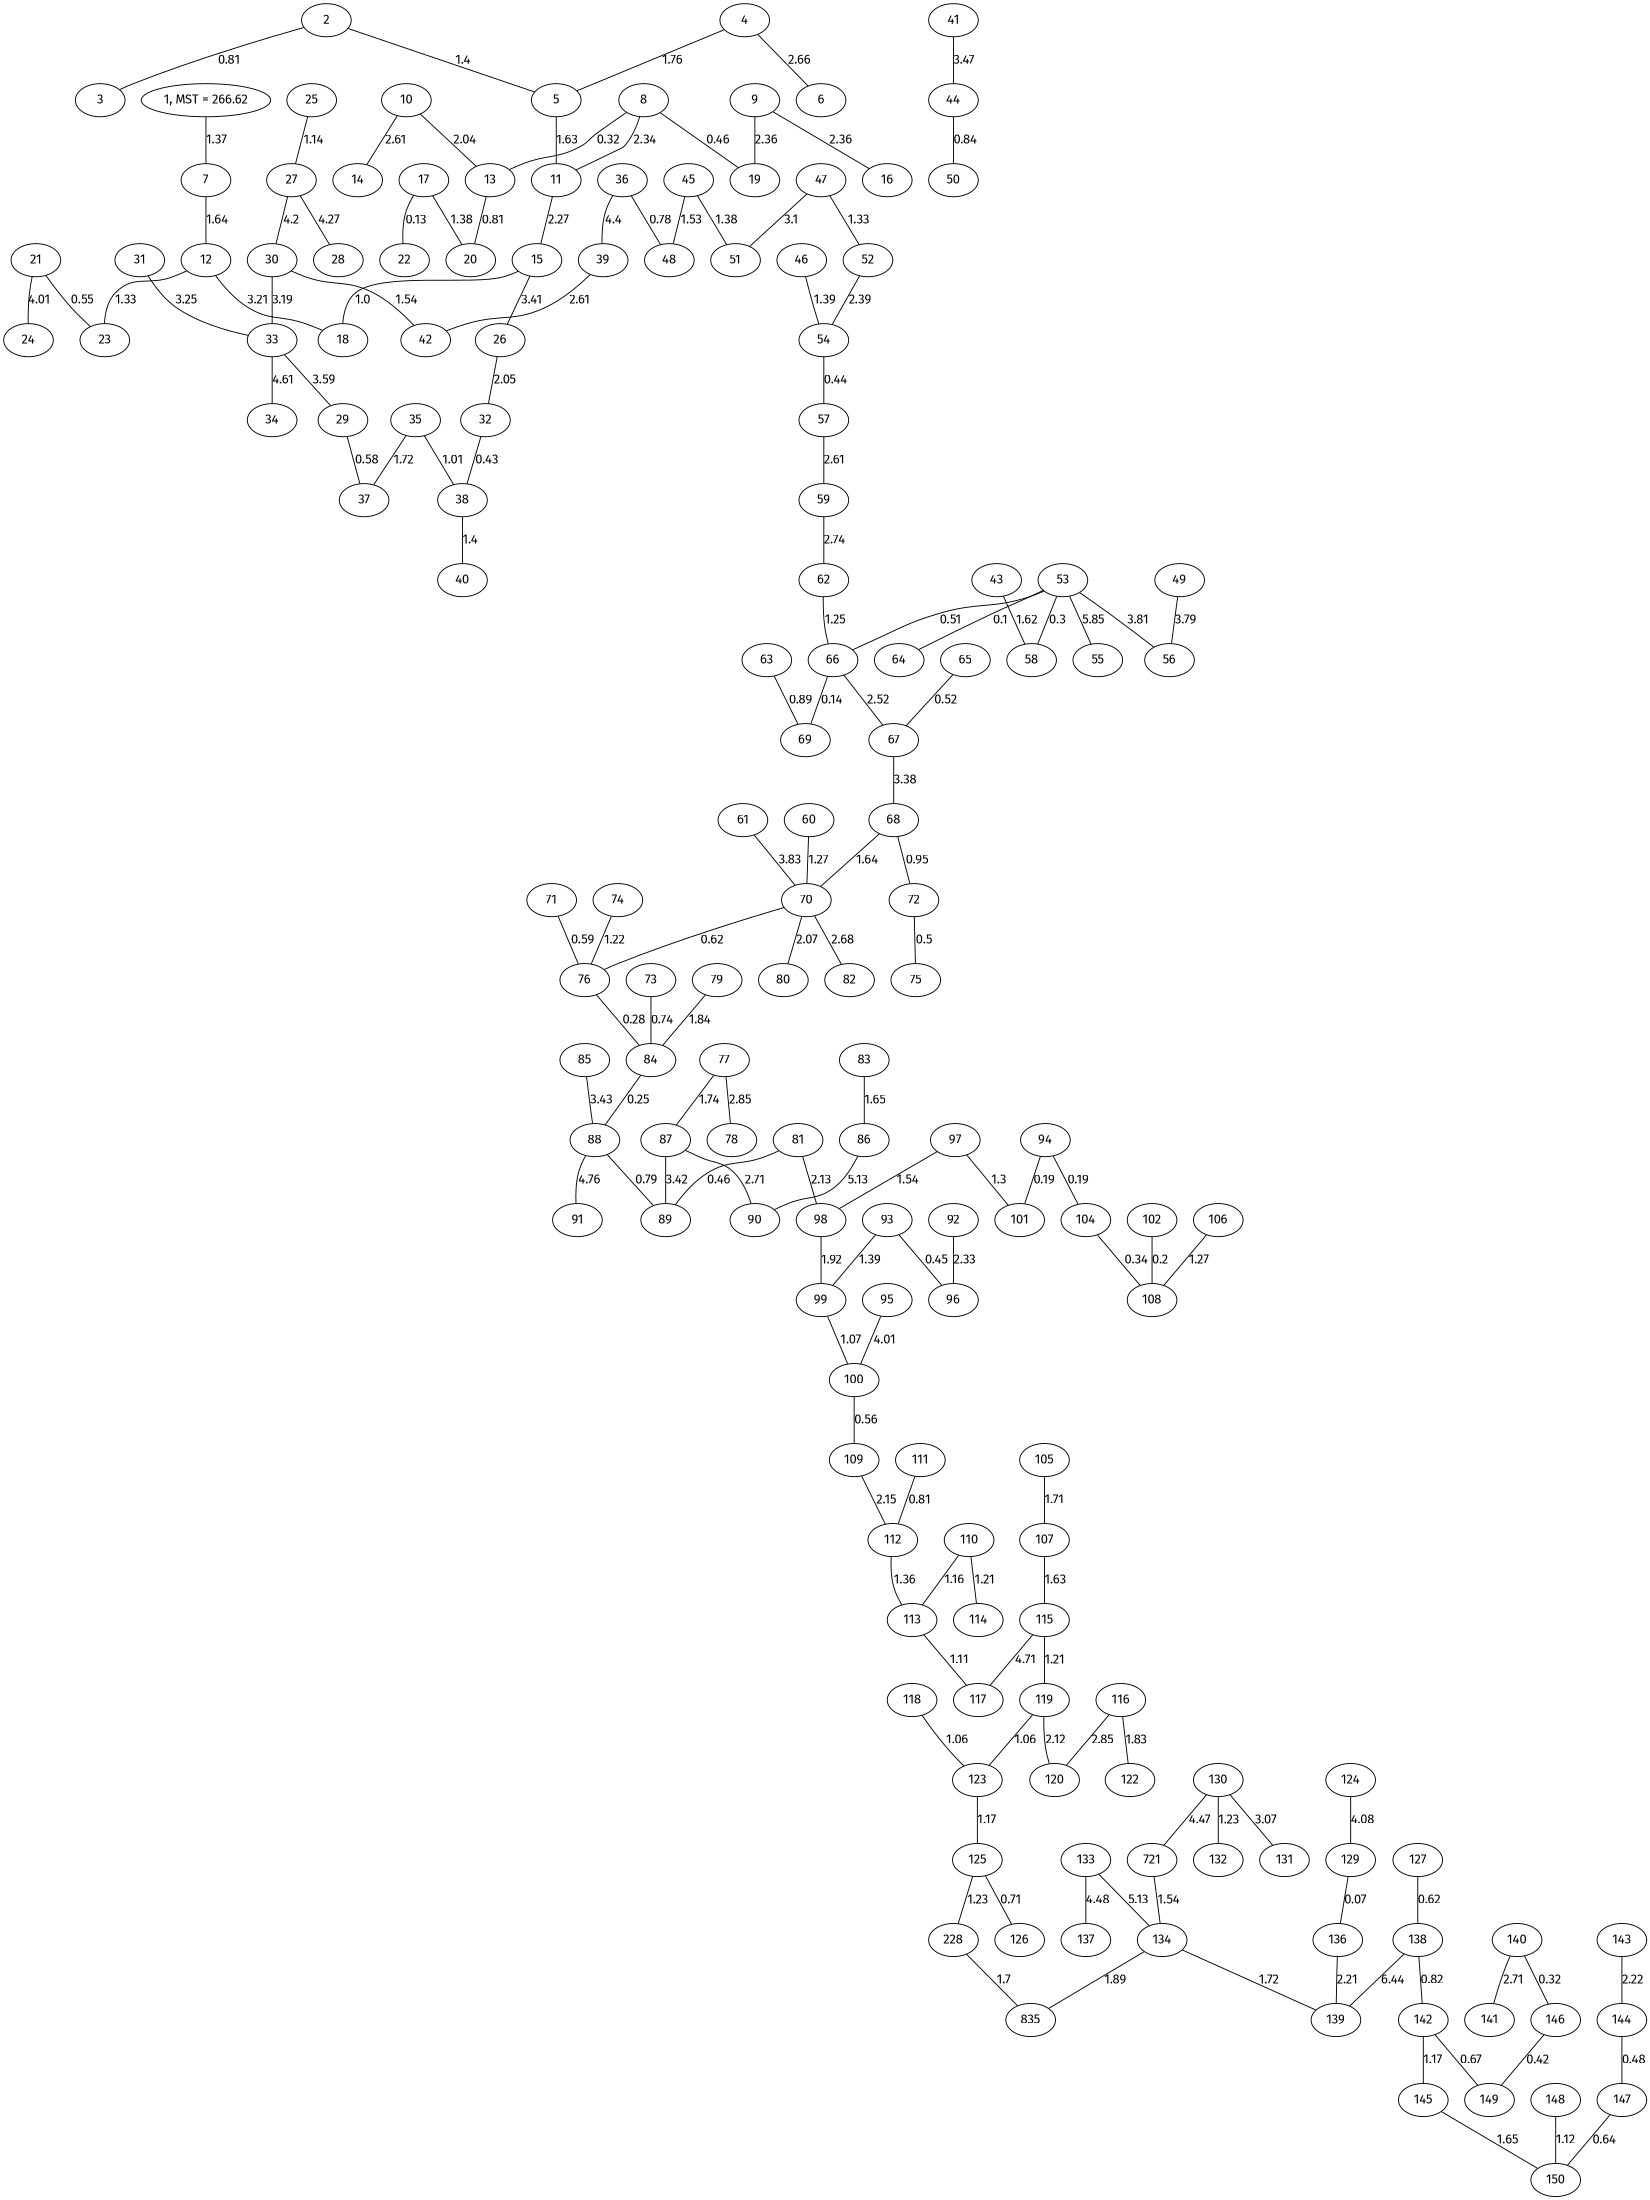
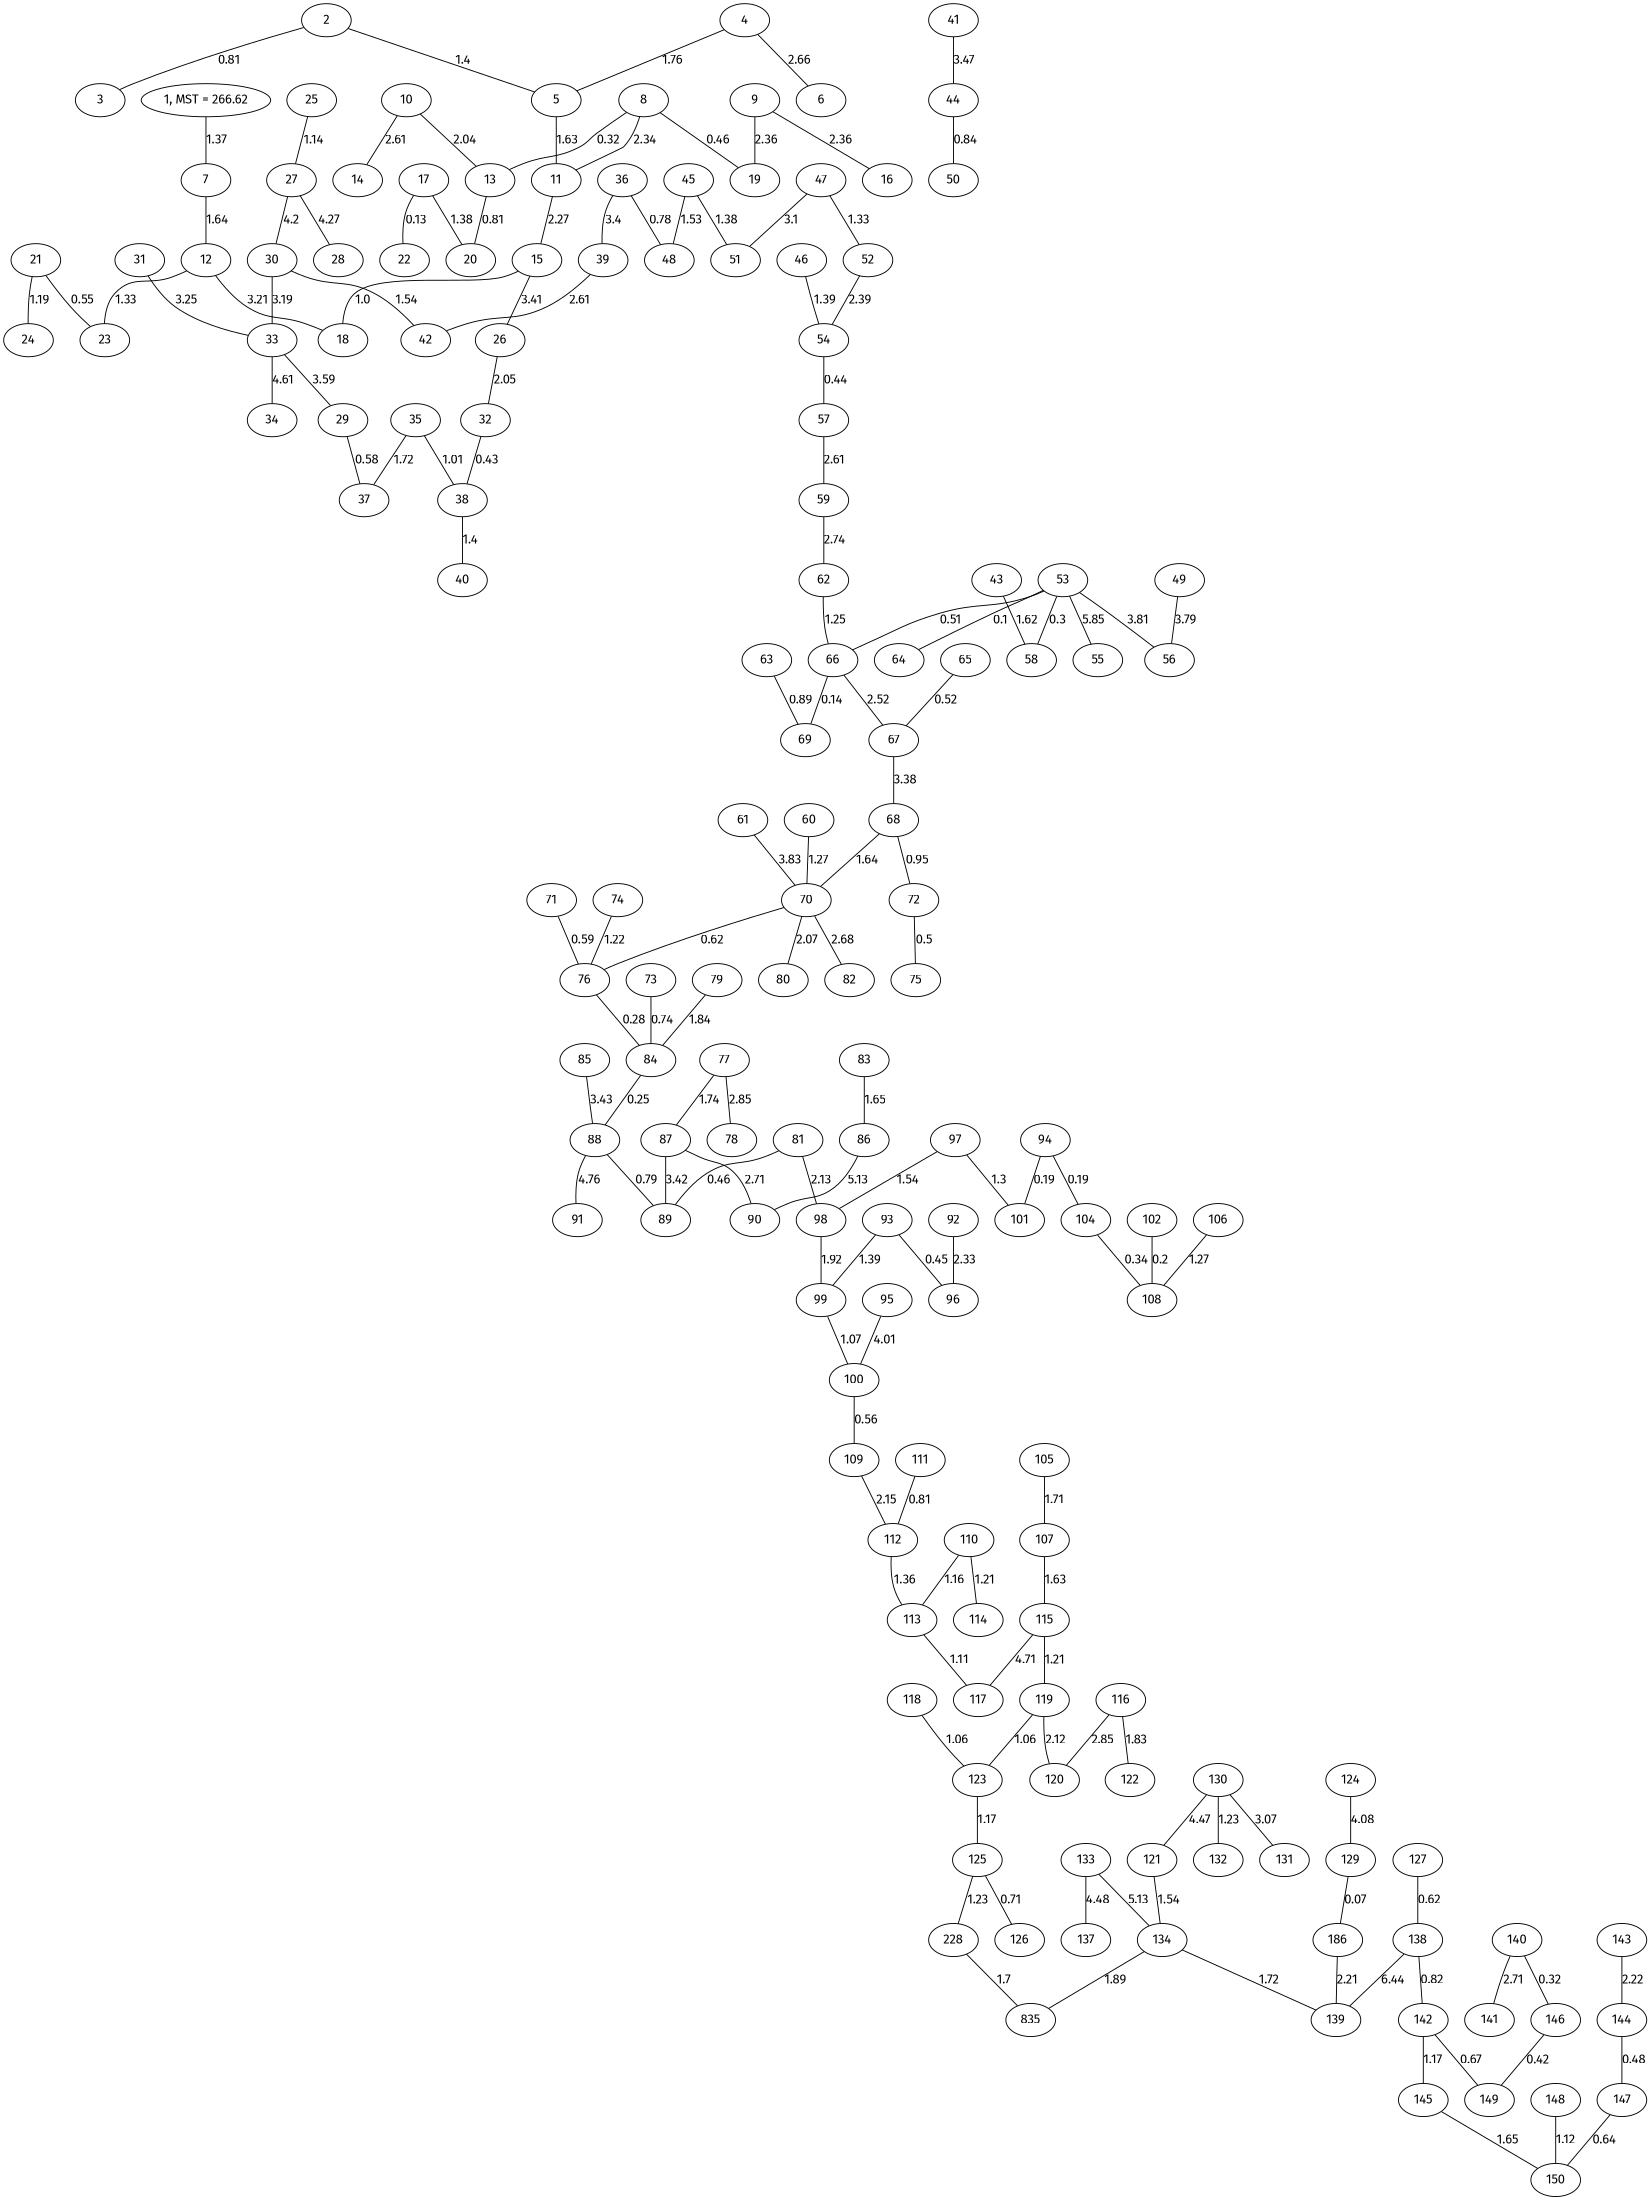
  graph {
    fontname="Fira Sans"
    node [fontname="Fira Sans"]
    edge [fontname="Fira Sans"]
    2
    5
    3
    11
    15
    4
    6
    18
    26
    n10 [label="1, MST = 266.62"]
    7
    12
    23
    10
    13
    14
    20
    8
    19
    17
    22
    21
    24
    25
    27
    30
    28
    33
    42
    34
    29
    32
    9
    16
    38
    40
    35
    37
    31
    36
    39
    48
    44
    50
    47
    51
    52
    54
    41
    43
    58
    45
    49
    56
    46
    57
    53
    55
    66
    64
    69
    67
    59
    62
    60
    70
    76
    80
    82
    84
    61
    63
    65
    68
    72
    71
    88
    75
    73
    89
    91
    74
    79
    86
    90
    87
    85
    92
    96
    83
    77
    78
    81
    98
    99
    94
    101
    104
    108
    100
    93
    109
    97
    95
    112
    105
    107
    115
    117
    119
    102
    120
    123
    110
    113
    114
    106
    111
    116
    122
    118
    125
    126
    n124 [label=228]
-   121 [label=721]
+   121
    134
    n127 [label=835]
    139
    130
    131
    132
    124
    129
-   136
+   136 [label=186]
    133
    137
    127
    138
    142
    149
    145
    140
    146
    141
    150
    148
    143
    144
    147
    2 -- 5 [label=1.4]
    2 -- 3 [label=0.81]
    5 -- 11 [label=1.63]
    11 -- 15 [label=2.27]
    15 -- 18 [label=1.0]
    15 -- 26 [label=3.41]
    4 -- 5 [label=1.76]
    4 -- 6 [label=2.66]
    26 -- 32 [label=2.05]
    n10 -- 7 [label=1.37]
    7 -- 12 [label=1.64]
    12 -- 18 [label=3.21]
    12 -- 23 [label=1.33]
    10 -- 13 [label=2.04]
    10 -- 14 [label=2.61]
    13 -- 20 [label=0.81]
    8 -- 11 [label=2.34]
    8 -- 13 [label=0.32]
    8 -- 19 [label=0.46]
    17 -- 20 [label=1.38]
    17 -- 22 [label=0.13]
    21 -- 23 [label=0.55]
-   21 -- 24 [label=4.01]
+   21 -- 24 [label=1.19]
    25 -- 27 [label=1.14]
    27 -- 30 [label=4.2]
    27 -- 28 [label=4.27]
    30 -- 33 [label=3.19]
    30 -- 42 [label=1.54]
    33 -- 34 [label=4.61]
    33 -- 29 [label=3.59]
    29 -- 37 [label=0.58]
    32 -- 38 [label=0.43]
    9 -- 19 [label=2.36]
    9 -- 16 [label=2.36]
    38 -- 40 [label=1.4]
    35 -- 38 [label=1.01]
    35 -- 37 [label=1.72]
    31 -- 33 [label=3.25]
-   36 -- 39 [label=4.4]
+   36 -- 39 [label=3.4]
    36 -- 48 [label=0.78]
    39 -- 42 [label=2.61]
    44 -- 50 [label=0.84]
    47 -- 51 [label=3.1]
    47 -- 52 [label=1.33]
    52 -- 54 [label=2.39]
    54 -- 57 [label=0.44]
    41 -- 44 [label=3.47]
    43 -- 58 [label=1.62]
    45 -- 48 [label=1.53]
    45 -- 51 [label=1.38]
    49 -- 56 [label=3.79]
    46 -- 54 [label=1.39]
    57 -- 59 [label=2.61]
    53 -- 58 [label=0.3]
    53 -- 56 [label=3.81]
    53 -- 55 [label=5.85]
    53 -- 66 [label=0.51]
    53 -- 64 [label=0.1]
    66 -- 69 [label=0.14]
    66 -- 67 [label=2.52]
    67 -- 68 [label=3.38]
    59 -- 62 [label=2.74]
    62 -- 66 [label=1.25]
    60 -- 70 [label=1.27]
    70 -- 76 [label=0.62]
    70 -- 80 [label=2.07]
    70 -- 82 [label=2.68]
    76 -- 84 [label=0.28]
    84 -- 88 [label=0.25]
    61 -- 70 [label=3.83]
    63 -- 69 [label=0.89]
    65 -- 67 [label=0.52]
    68 -- 70 [label=1.64]
    68 -- 72 [label=0.95]
    72 -- 75 [label=0.5]
    71 -- 76 [label=0.59]
    88 -- 89 [label=0.79]
    88 -- 91 [label=4.76]
    73 -- 84 [label=0.74]
    74 -- 76 [label=1.22]
    79 -- 84 [label=1.84]
    86 -- 90 [label=5.13]
    87 -- 89 [label=3.42]
    87 -- 90 [label=2.71]
    85 -- 88 [label=3.43]
    92 -- 96 [label=2.33]
    83 -- 86 [label=1.65]
    77 -- 87 [label=1.74]
    77 -- 78 [label=2.85]
    81 -- 89 [label=0.46]
    81 -- 98 [label=2.13]
    98 -- 99 [label=1.92]
    99 -- 100 [label=1.07]
    94 -- 101 [label=0.19]
    94 -- 104 [label=0.19]
    104 -- 108 [label=0.34]
    100 -- 109 [label=0.56]
    93 -- 96 [label=0.45]
    93 -- 99 [label=1.39]
    109 -- 112 [label=2.15]
    97 -- 98 [label=1.54]
    97 -- 101 [label=1.3]
    95 -- 100 [label=4.01]
    112 -- 113 [label=1.36]
    105 -- 107 [label=1.71]
    107 -- 115 [label=1.63]
    115 -- 117 [label=4.71]
    115 -- 119 [label=1.21]
    119 -- 120 [label=2.12]
    119 -- 123 [label=1.06]
    102 -- 108 [label=0.2]
    123 -- 125 [label=1.17]
    110 -- 113 [label=1.16]
    110 -- 114 [label=1.21]
    113 -- 117 [label=1.11]
    106 -- 108 [label=1.27]
    111 -- 112 [label=0.81]
    116 -- 120 [label=2.85]
    116 -- 122 [label=1.83]
    118 -- 123 [label=1.06]
    125 -- 126 [label=0.71]
    125 -- n124 [label=1.23]
    n124 -- n127 [label=1.7]
    121 -- 134 [label=1.54]
    134 -- n127 [label=1.89]
    134 -- 139 [label=1.72]
    130 -- 121 [label=4.47]
    130 -- 131 [label=3.07]
    130 -- 132 [label=1.23]
    124 -- 129 [label=4.08]
    129 -- 136 [label=0.07]
    136 -- 139 [label=2.21]
    133 -- 134 [label=5.13]
    133 -- 137 [label=4.48]
    127 -- 138 [label=0.62]
    138 -- 139 [label=6.44]
    138 -- 142 [label=0.82]
    142 -- 149 [label=0.67]
    142 -- 145 [label=1.17]
    145 -- 150 [label=1.65]
    140 -- 146 [label=0.32]
    140 -- 141 [label=2.71]
    146 -- 149 [label=0.42]
    148 -- 150 [label=1.12]
    143 -- 144 [label=2.22]
    144 -- 147 [label=0.48]
    147 -- 150 [label=0.64]
  }
